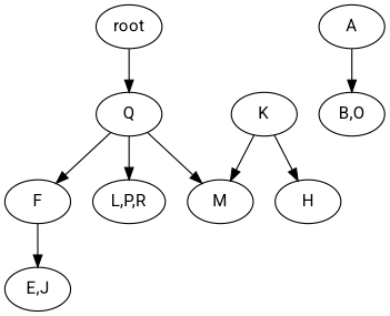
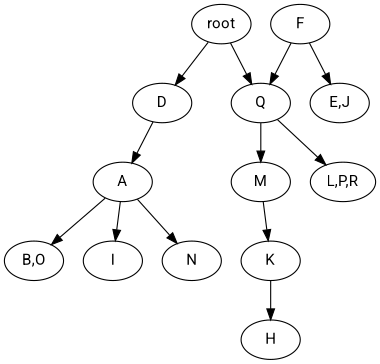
  strict digraph {
    fontname=Roboto
    node [fontname=Roboto]
    edge [fontname=Roboto]
    n1 [label=root]
+   n2 [label=D]
    n3 [label=Q]
    n4 [label=A]
    n5 [label=M]
    n6 [label=F]
    n7 [label="L,P,R"]
    n8 [label="B,O"]
+   n9 [label=I]
+   n10 [label=N]
    n11 [label=K]
    n12 [label="E,J"]
    n13 [label=H]
+   n1 -> n2
    n1 -> n3
+   n2 -> n4
    n3 -> n5
-   n3 -> n6
+   n6 -> n3
    n3 -> n7
    n4 -> n8
-   n11 -> n5
+   n4 -> n9
+   n4 -> n10
+   n5 -> n11
    n6 -> n12
    n11 -> n13
  }
